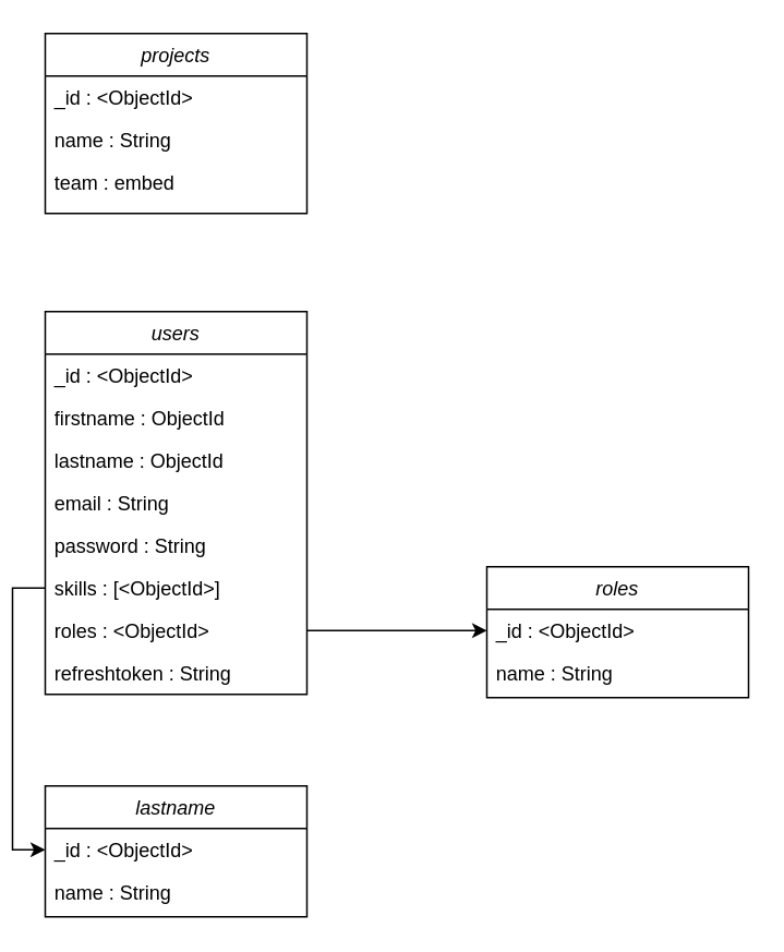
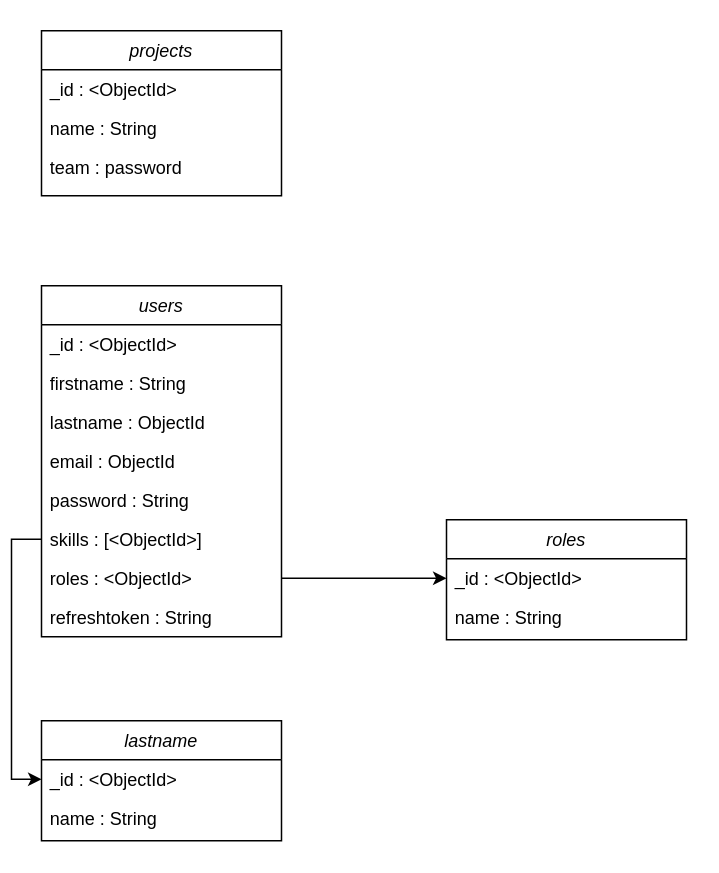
  <mxCell id="0" />
  <mxCell id="1" parent="0" />
  <mxCell id="2" value="projects" style="swimlane;fontStyle=2;align=center;verticalAlign=top;childLayout=stackLayout;horizontal=1;startSize=26;horizontalStack=0;resizeParent=1;resizeLast=0;collapsible=1;marginBottom=0;rounded=0;shadow=0;strokeWidth=1;" parent="1" vertex="1"><mxGeometry x="20" y="20" width="160" height="110" as="geometry"><mxRectangle x="230" y="140" width="160" height="26" as="alternateBounds" /></mxGeometry></mxCell>
  <mxCell id="3" value="_id : &lt;ObjectId&gt;" style="text;align=left;verticalAlign=top;spacingLeft=4;spacingRight=4;overflow=hidden;rotatable=0;points=[[0,0.5],[1,0.5]];portConstraint=eastwest;" parent="2" vertex="1"><mxGeometry y="26" width="160" height="26" as="geometry" /></mxCell>
  <mxCell id="4" value="name : String" style="text;align=left;verticalAlign=top;spacingLeft=4;spacingRight=4;overflow=hidden;rotatable=0;points=[[0,0.5],[1,0.5]];portConstraint=eastwest;rounded=0;shadow=0;html=0;" parent="2" vertex="1"><mxGeometry y="52" width="160" height="26" as="geometry" /></mxCell>
- <mxCell id="5" value="team : embed" style="text;align=left;verticalAlign=top;spacingLeft=4;spacingRight=4;overflow=hidden;rotatable=0;points=[[0,0.5],[1,0.5]];portConstraint=eastwest;rounded=0;shadow=0;html=0;" vertex="1" parent="2"><mxGeometry y="78" width="160" height="26" as="geometry" /></mxCell>
+ <mxCell id="5" value="team : password" style="text;align=left;verticalAlign=top;spacingLeft=4;spacingRight=4;overflow=hidden;rotatable=0;points=[[0,0.5],[1,0.5]];portConstraint=eastwest;rounded=0;shadow=0;html=0;" vertex="1" parent="2"><mxGeometry y="78" width="160" height="26" as="geometry" /></mxCell>
  <mxCell id="6" value="users" style="swimlane;fontStyle=2;align=center;verticalAlign=top;childLayout=stackLayout;horizontal=1;startSize=26;horizontalStack=0;resizeParent=1;resizeLast=0;collapsible=1;marginBottom=0;rounded=0;shadow=0;strokeWidth=1;" vertex="1" parent="1"><mxGeometry x="20" y="190" width="160" height="234" as="geometry"><mxRectangle x="230" y="140" width="160" height="26" as="alternateBounds" /></mxGeometry></mxCell>
  <mxCell id="7" value="_id : &lt;ObjectId&gt;" style="text;align=left;verticalAlign=top;spacingLeft=4;spacingRight=4;overflow=hidden;rotatable=0;points=[[0,0.5],[1,0.5]];portConstraint=eastwest;" vertex="1" parent="6"><mxGeometry y="26" width="160" height="26" as="geometry" /></mxCell>
- <mxCell id="8" value="firstname : ObjectId" style="text;align=left;verticalAlign=top;spacingLeft=4;spacingRight=4;overflow=hidden;rotatable=0;points=[[0,0.5],[1,0.5]];portConstraint=eastwest;rounded=0;shadow=0;html=0;" vertex="1" parent="6"><mxGeometry y="52" width="160" height="26" as="geometry" /></mxCell>
+ <mxCell id="8" value="firstname : String" style="text;align=left;verticalAlign=top;spacingLeft=4;spacingRight=4;overflow=hidden;rotatable=0;points=[[0,0.5],[1,0.5]];portConstraint=eastwest;rounded=0;shadow=0;html=0;" vertex="1" parent="6"><mxGeometry y="52" width="160" height="26" as="geometry" /></mxCell>
  <mxCell id="9" value="lastname : ObjectId" style="text;align=left;verticalAlign=top;spacingLeft=4;spacingRight=4;overflow=hidden;rotatable=0;points=[[0,0.5],[1,0.5]];portConstraint=eastwest;rounded=0;shadow=0;html=0;" vertex="1" parent="6"><mxGeometry y="78" width="160" height="26" as="geometry" /></mxCell>
- <mxCell id="10" value="email : String" style="text;align=left;verticalAlign=top;spacingLeft=4;spacingRight=4;overflow=hidden;rotatable=0;points=[[0,0.5],[1,0.5]];portConstraint=eastwest;rounded=0;shadow=0;html=0;" vertex="1" parent="6"><mxGeometry y="104" width="160" height="26" as="geometry" /></mxCell>
+ <mxCell id="10" value="email : ObjectId" style="text;align=left;verticalAlign=top;spacingLeft=4;spacingRight=4;overflow=hidden;rotatable=0;points=[[0,0.5],[1,0.5]];portConstraint=eastwest;rounded=0;shadow=0;html=0;" vertex="1" parent="6"><mxGeometry y="104" width="160" height="26" as="geometry" /></mxCell>
  <mxCell id="11" value="password : String" style="text;align=left;verticalAlign=top;spacingLeft=4;spacingRight=4;overflow=hidden;rotatable=0;points=[[0,0.5],[1,0.5]];portConstraint=eastwest;rounded=0;shadow=0;html=0;" vertex="1" parent="6"><mxGeometry y="130" width="160" height="26" as="geometry" /></mxCell>
  <mxCell id="12" value="skills : [&lt;ObjectId&gt;]" style="text;align=left;verticalAlign=top;spacingLeft=4;spacingRight=4;overflow=hidden;rotatable=0;points=[[0,0.5],[1,0.5]];portConstraint=eastwest;rounded=0;shadow=0;html=0;" vertex="1" parent="6"><mxGeometry y="156" width="160" height="26" as="geometry" /></mxCell>
  <mxCell id="13" value="roles : &lt;ObjectId&gt;" style="text;align=left;verticalAlign=top;spacingLeft=4;spacingRight=4;overflow=hidden;rotatable=0;points=[[0,0.5],[1,0.5]];portConstraint=eastwest;rounded=0;shadow=0;html=0;" vertex="1" parent="6"><mxGeometry y="182" width="160" height="26" as="geometry" /></mxCell>
  <mxCell id="14" value="refreshtoken : String" style="text;align=left;verticalAlign=top;spacingLeft=4;spacingRight=4;overflow=hidden;rotatable=0;points=[[0,0.5],[1,0.5]];portConstraint=eastwest;rounded=0;shadow=0;html=0;" vertex="1" parent="6"><mxGeometry y="208" width="160" height="26" as="geometry" /></mxCell>
  <mxCell id="15" value="lastname" style="swimlane;fontStyle=2;align=center;verticalAlign=top;childLayout=stackLayout;horizontal=1;startSize=26;horizontalStack=0;resizeParent=1;resizeLast=0;collapsible=1;marginBottom=0;rounded=0;shadow=0;strokeWidth=1;" vertex="1" parent="1"><mxGeometry x="20" y="480" width="160" height="80" as="geometry"><mxRectangle x="230" y="140" width="160" height="26" as="alternateBounds" /></mxGeometry></mxCell>
  <mxCell id="16" value="_id : &lt;ObjectId&gt;" style="text;align=left;verticalAlign=top;spacingLeft=4;spacingRight=4;overflow=hidden;rotatable=0;points=[[0,0.5],[1,0.5]];portConstraint=eastwest;" vertex="1" parent="15"><mxGeometry y="26" width="160" height="26" as="geometry" /></mxCell>
  <mxCell id="17" value="name : String" style="text;align=left;verticalAlign=top;spacingLeft=4;spacingRight=4;overflow=hidden;rotatable=0;points=[[0,0.5],[1,0.5]];portConstraint=eastwest;rounded=0;shadow=0;html=0;" vertex="1" parent="15"><mxGeometry y="52" width="160" height="26" as="geometry" /></mxCell>
  <mxCell id="18" value="roles" style="swimlane;fontStyle=2;align=center;verticalAlign=top;childLayout=stackLayout;horizontal=1;startSize=26;horizontalStack=0;resizeParent=1;resizeLast=0;collapsible=1;marginBottom=0;rounded=0;shadow=0;strokeWidth=1;" vertex="1" parent="1"><mxGeometry x="290" y="346" width="160" height="80" as="geometry"><mxRectangle x="230" y="140" width="160" height="26" as="alternateBounds" /></mxGeometry></mxCell>
  <mxCell id="19" value="_id : &lt;ObjectId&gt;" style="text;align=left;verticalAlign=top;spacingLeft=4;spacingRight=4;overflow=hidden;rotatable=0;points=[[0,0.5],[1,0.5]];portConstraint=eastwest;" vertex="1" parent="18"><mxGeometry y="26" width="160" height="26" as="geometry" /></mxCell>
  <mxCell id="20" value="name : String" style="text;align=left;verticalAlign=top;spacingLeft=4;spacingRight=4;overflow=hidden;rotatable=0;points=[[0,0.5],[1,0.5]];portConstraint=eastwest;rounded=0;shadow=0;html=0;" vertex="1" parent="18"><mxGeometry y="52" width="160" height="26" as="geometry" /></mxCell>
  <mxCell id="21" style="edgeStyle=orthogonalEdgeStyle;rounded=0;orthogonalLoop=1;jettySize=auto;html=1;entryX=0;entryY=0.5;entryDx=0;entryDy=0;" edge="1" parent="1" source="13" target="19"><mxGeometry relative="1" as="geometry" /></mxCell>
  <mxCell id="22" style="edgeStyle=orthogonalEdgeStyle;rounded=0;orthogonalLoop=1;jettySize=auto;html=1;entryX=0;entryY=0.5;entryDx=0;entryDy=0;" edge="1" parent="1" source="12" target="16"><mxGeometry relative="1" as="geometry" /></mxCell>
